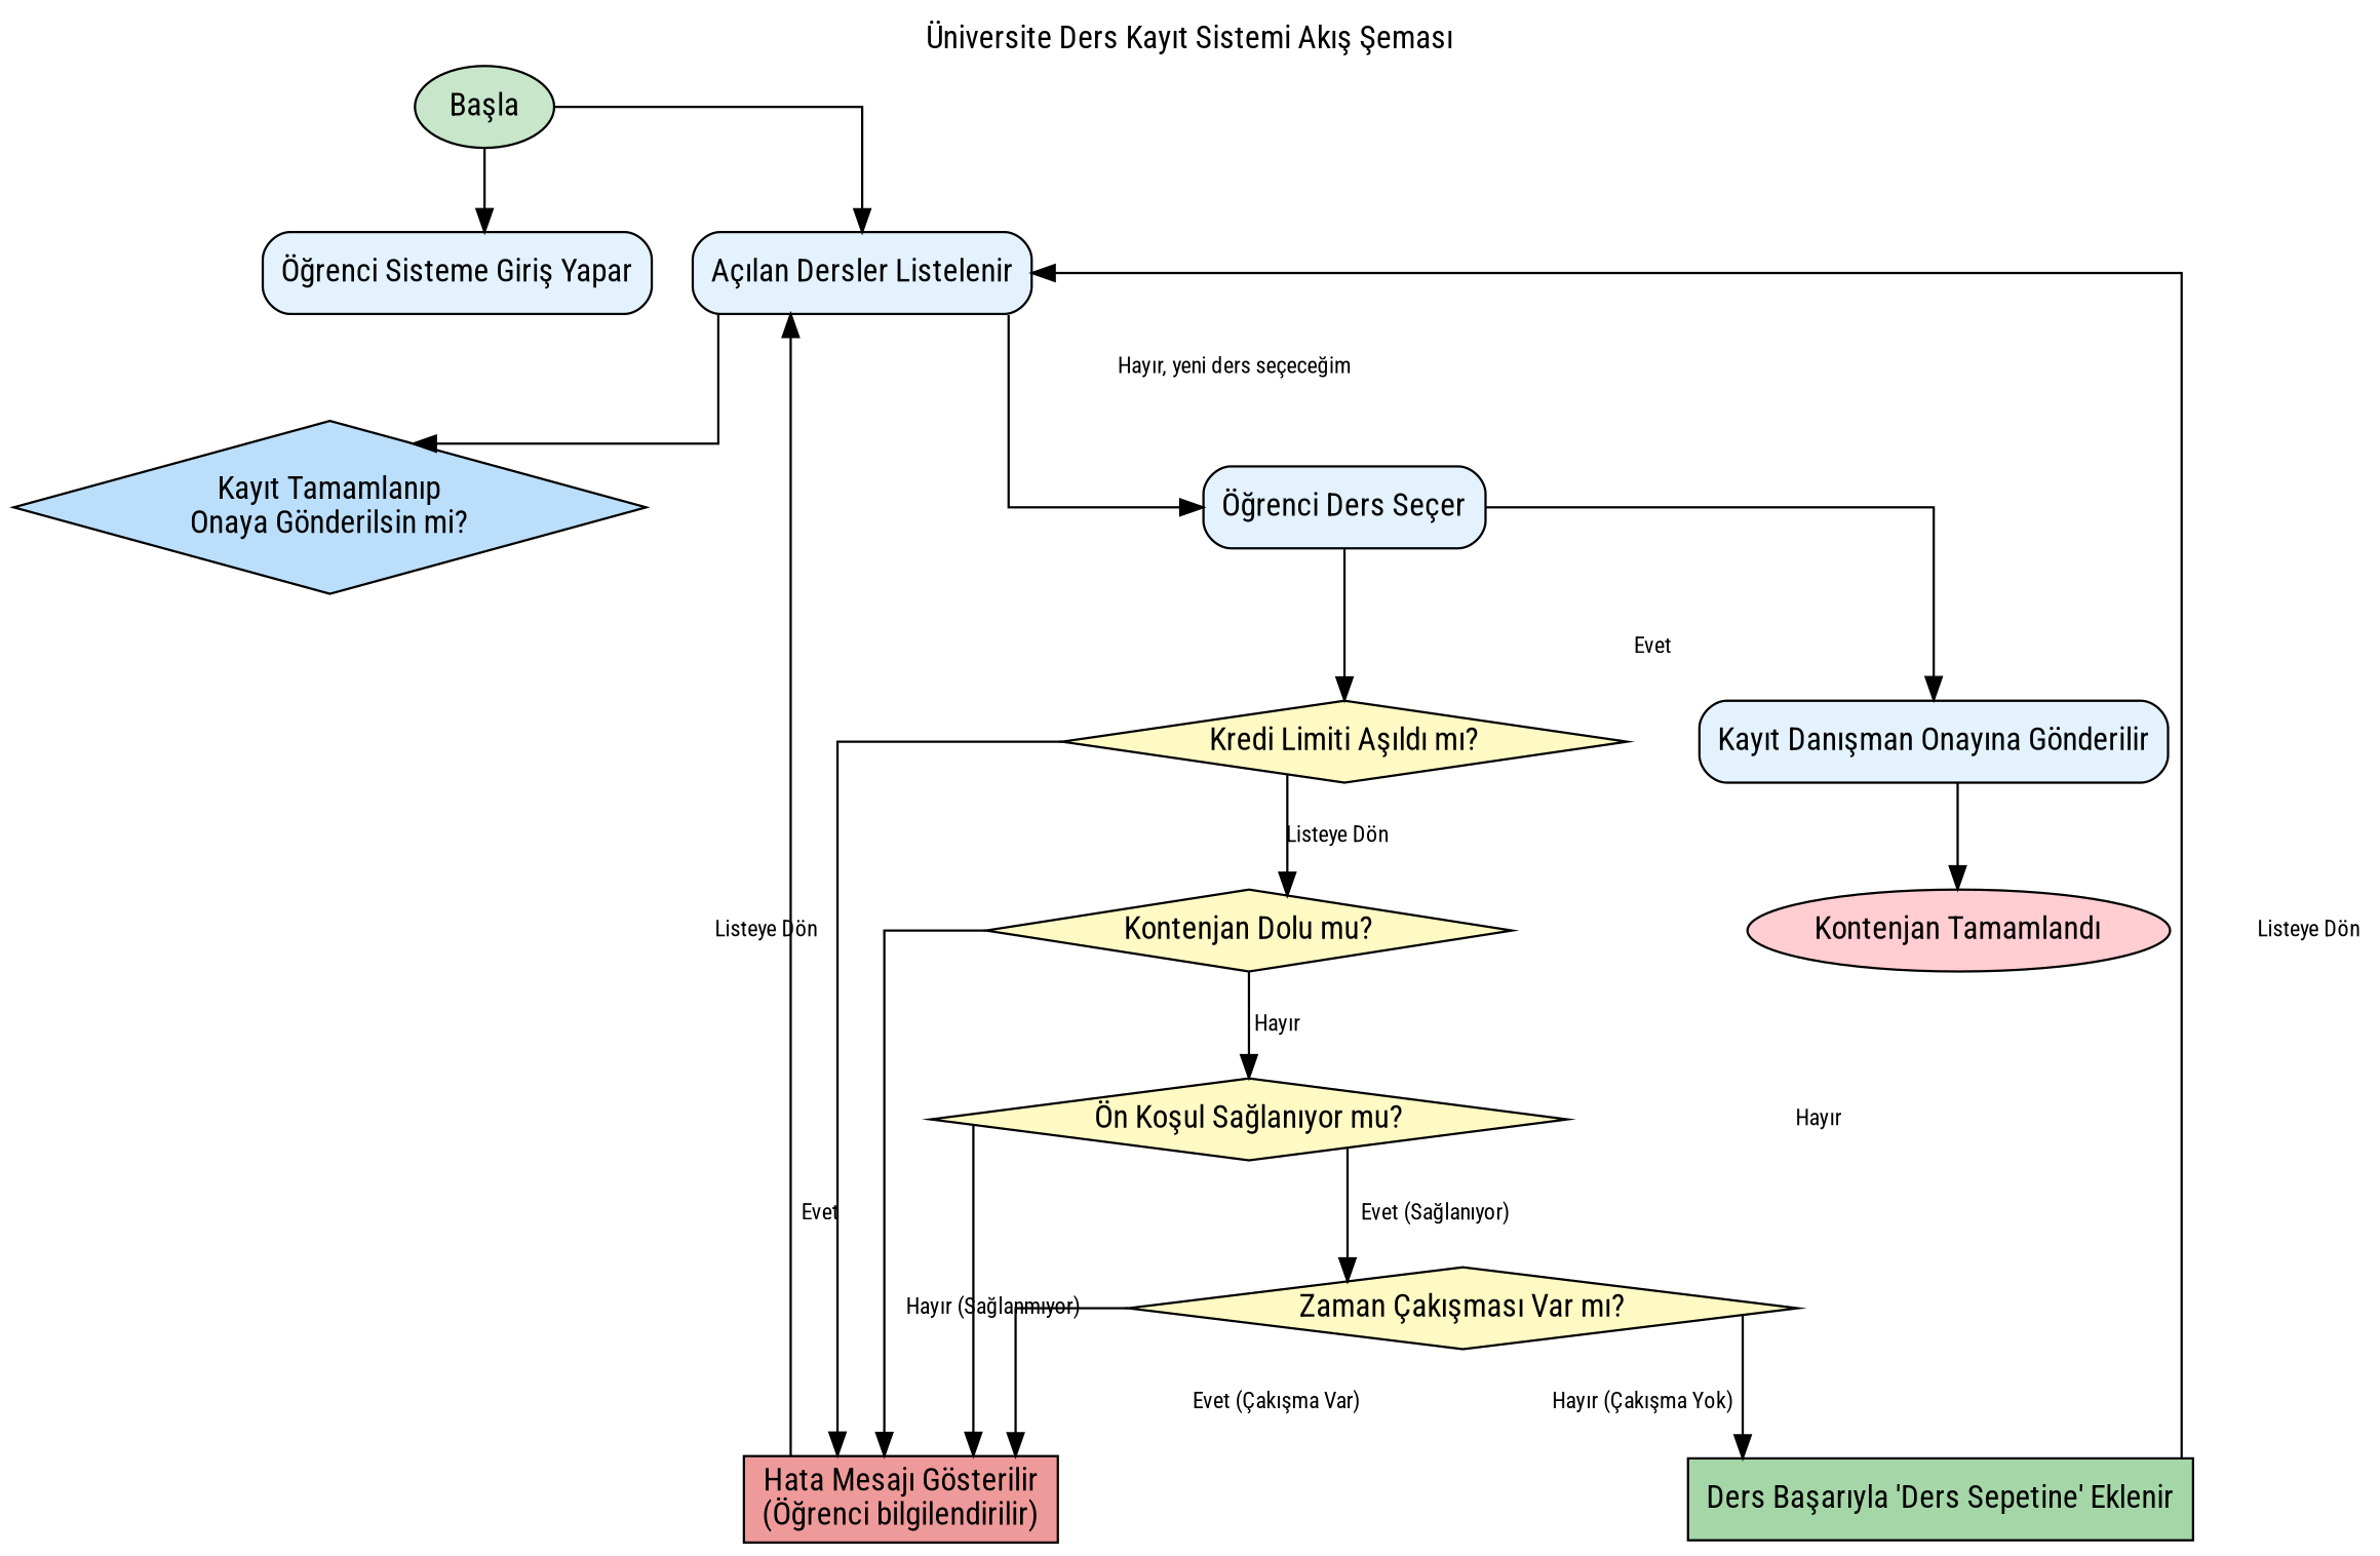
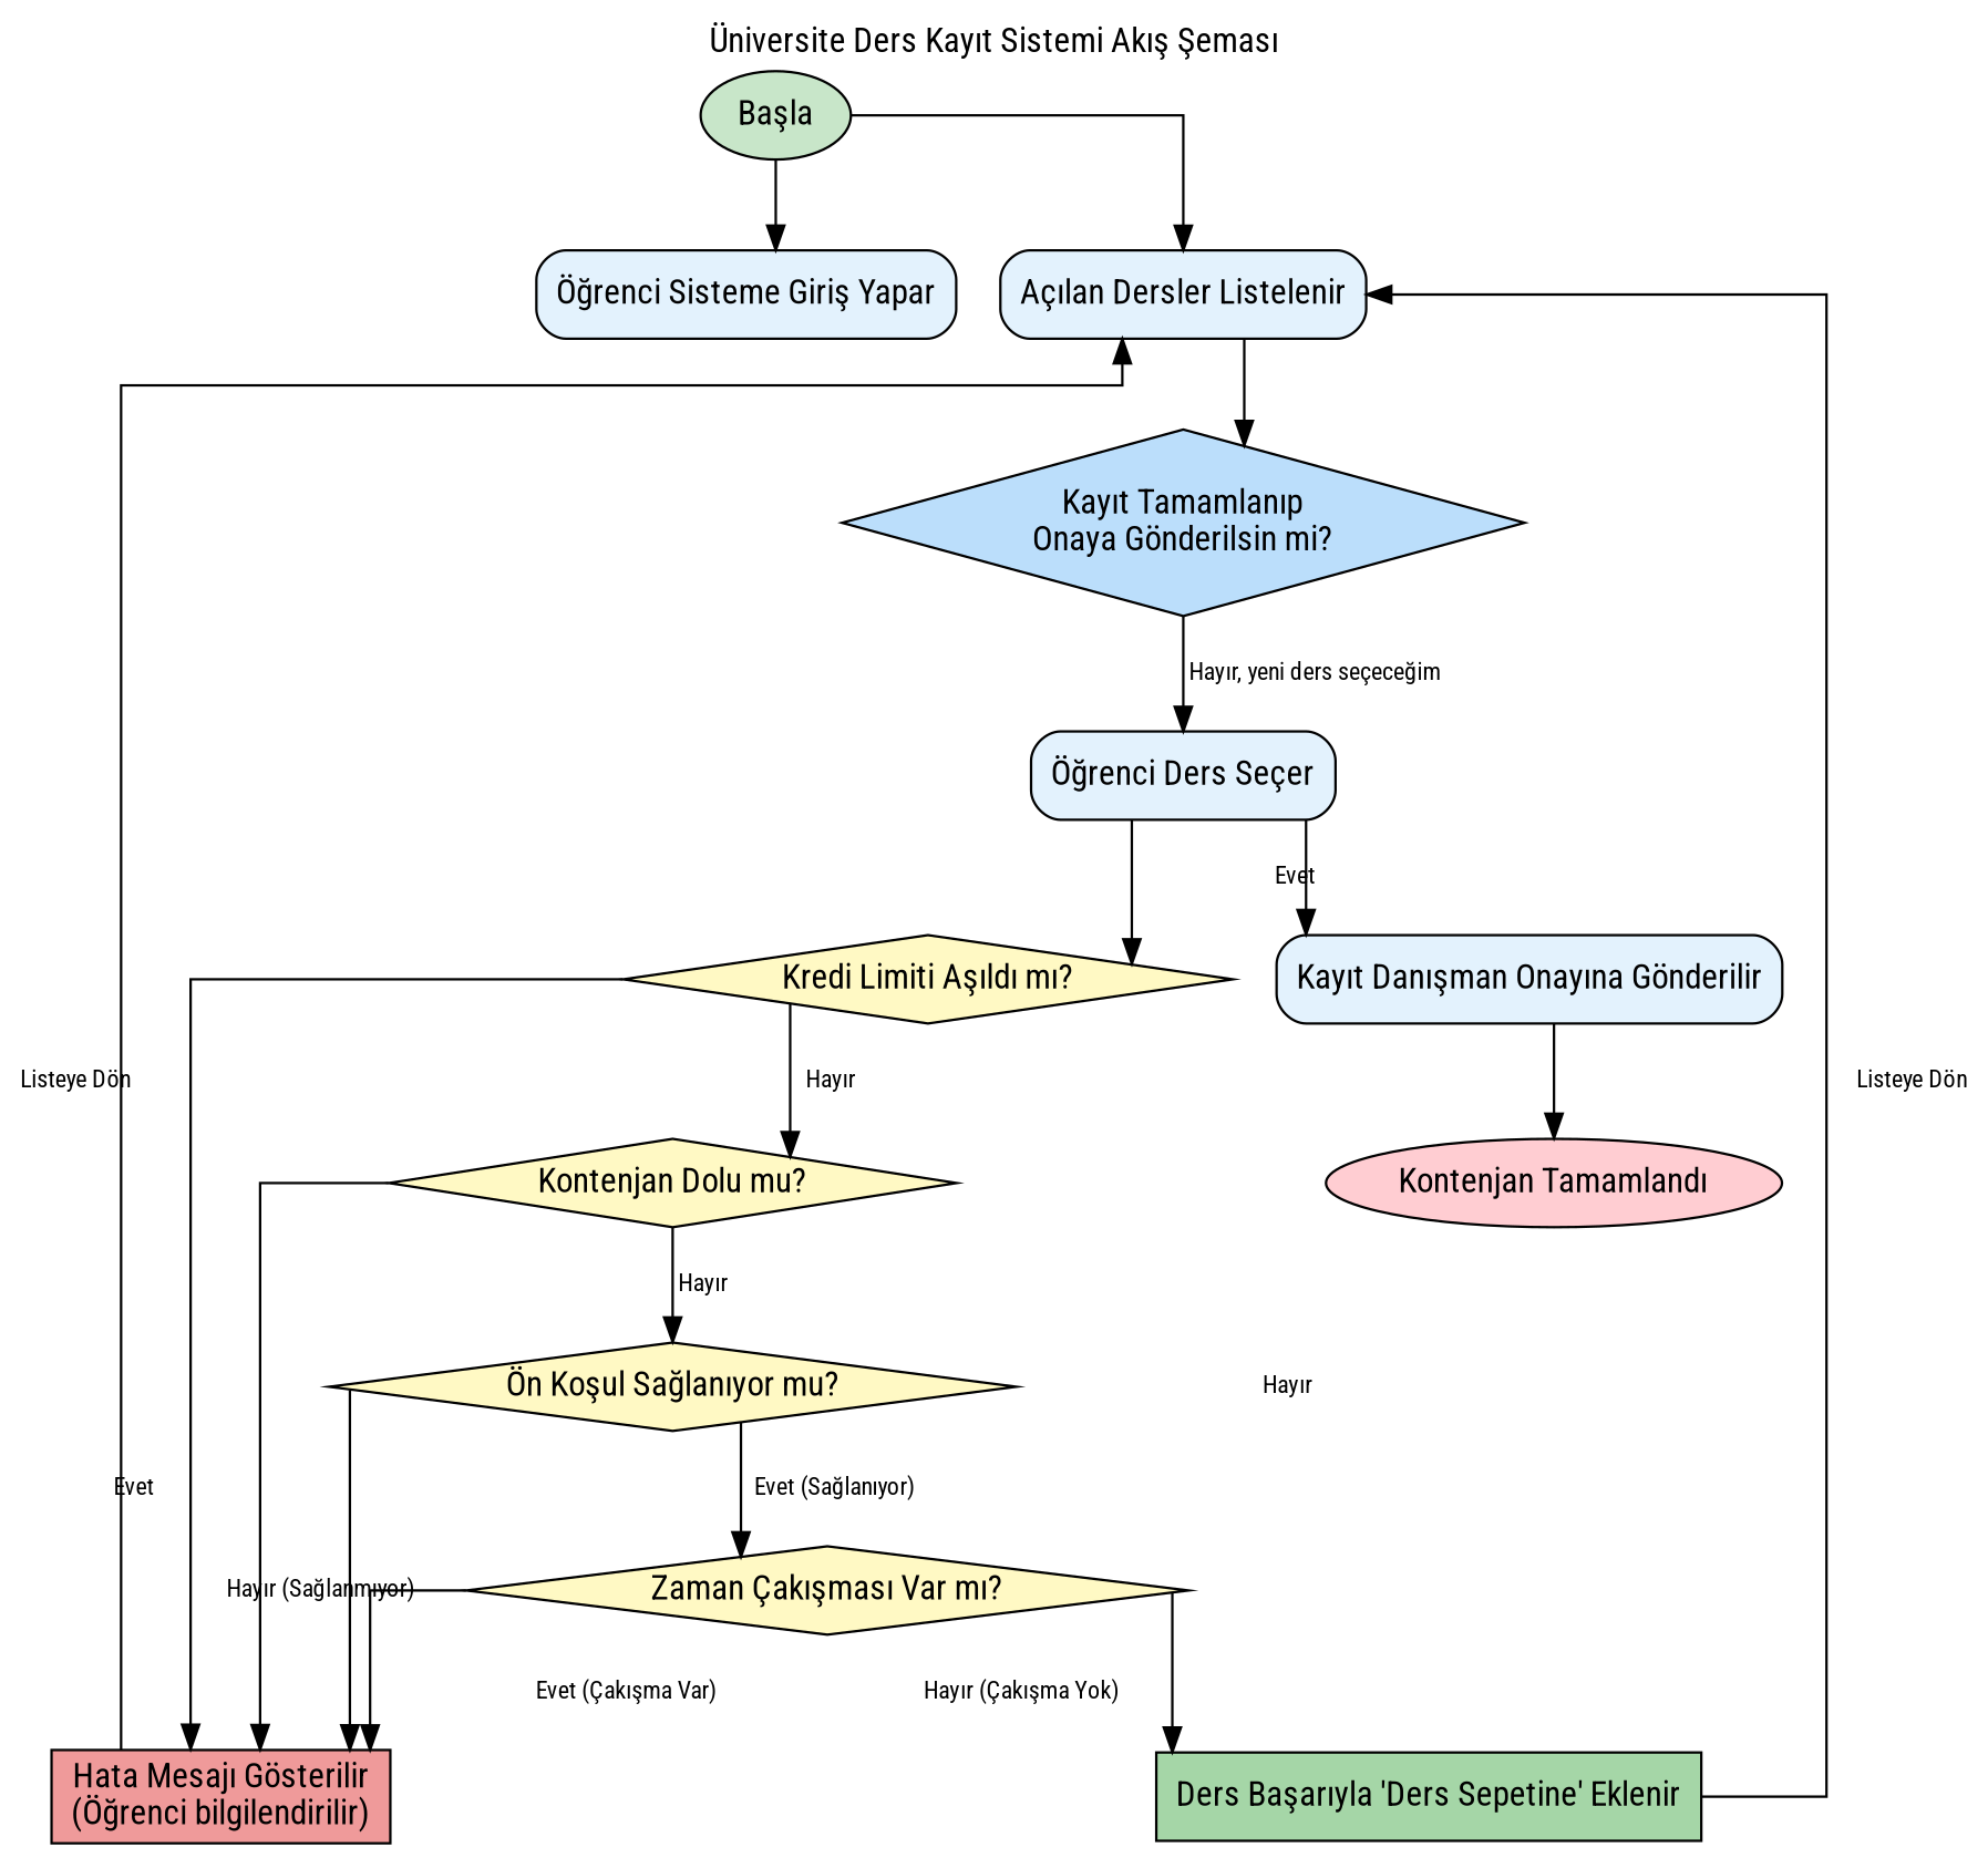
  digraph {
    fontname="Roboto Condensed"
    label="Üniversite Ders Kayıt Sistemi Akış Şeması"
    labelloc=t
    rankdir=TB
    splines=ortho
    node [fillcolor="#E3F2FD" fontname="Roboto Condensed" shape=box style=filled]
    edge [fontname="Roboto Condensed" fontsize=10]
    n1 [fillcolor="#C8E6C9" label="Başla" shape=ellipse]
    n2 [label="Öğrenci Sisteme Giriş Yapar" style="rounded,filled"]
    n3 [label="Açılan Dersler Listelenir" style="rounded,filled"]
    n4 [fillcolor="#FFCDD2" label="Kontenjan Tamamlandı" shape=ellipse]
    n5 [fillcolor="#BBDEFB" label="Kayıt Tamamlanıp\nOnaya Gönderilsin mi?" shape=diamond]
    n6 [label="Öğrenci Ders Seçer" style="rounded,filled"]
    n7 [fillcolor="#FFF9C4" label="Kredi Limiti Aşıldı mı?" shape=diamond]
    n8 [label="Kayıt Danışman Onayına Gönderilir" style="rounded,filled"]
    n9 [fillcolor="#EF9A9A" label="Hata Mesajı Gösterilir\n(Öğrenci bilgilendirilir)"]
    n10 [fillcolor="#FFF9C4" label="Kontenjan Dolu mu?" shape=diamond]
    n11 [fillcolor="#A5D6A7" label="Ders Başarıyla 'Ders Sepetine' Eklenir"]
    n12 [fillcolor="#FFF9C4" label="Ön Koşul Sağlanıyor mu?" shape=diamond]
    n13 [fillcolor="#FFF9C4" label="Zaman Çakışması Var mı?" shape=diamond]
    n1 -> n2
    n1 -> n3
    n3 -> n5
-   n3 -> n6 [label=" Hayır, yeni ders seçeceğim "]
+   n5 -> n6 [label=" Hayır, yeni ders seçeceğim "]
    n6 -> n7
    n6 -> n8 [label=" Evet "]
    n7 -> n9 [label=" Hayır "]
-   n7 -> n10 [label=" Listeye Dön "]
+   n7 -> n10 [label=" Hayır "]
    n8 -> n4
    n9 -> n3 [label=" Listeye Dön "]
    n10 -> n9 [label=" Evet "]
    n10 -> n12 [label=" Hayır "]
    n11 -> n3 [label=" Listeye Dön "]
    n12 -> n9 [label=" Hayır (Sağlanmıyor) "]
    n12 -> n13 [label=" Evet (Sağlanıyor) "]
    n13 -> n9 [label=" Evet (Çakışma Var) "]
    n13 -> n11 [label=" Hayır (Çakışma Yok) "]
  }
